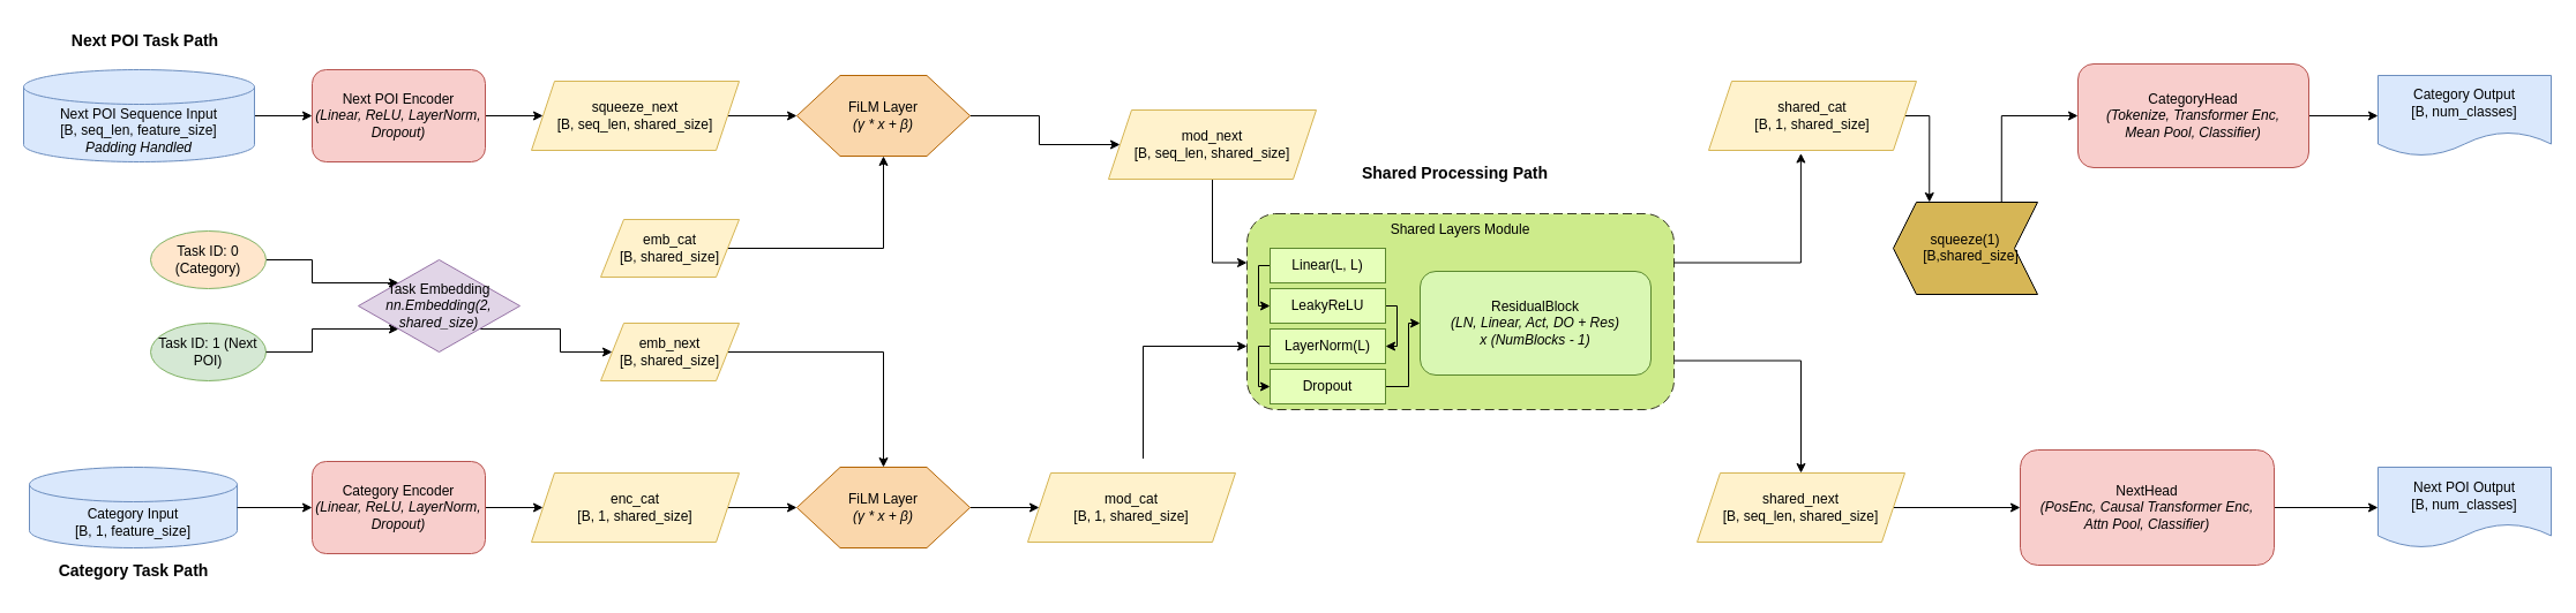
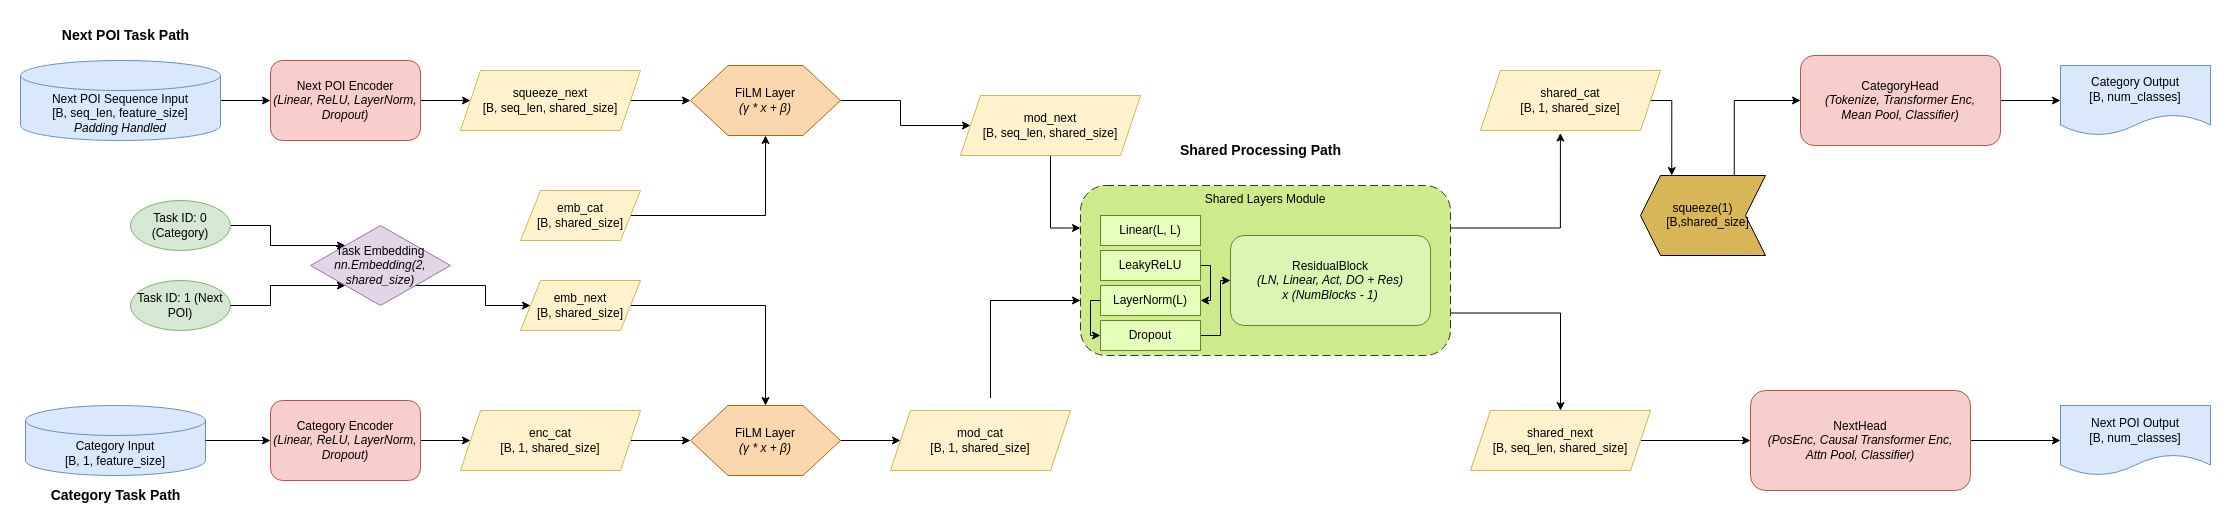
  <mxCell id="0" />
  <mxCell id="1" parent="0" />
  <mxCell id="2" style="edgeStyle=orthogonalEdgeStyle;rounded=0;orthogonalLoop=1;jettySize=auto;html=1;exitX=1;exitY=0.5;exitDx=0;exitDy=0;" edge="1" parent="1" source="3" target="5"><mxGeometry relative="1" as="geometry" /></mxCell>
  <mxCell id="3" value="Next POI Encoder&lt;br&gt;&lt;i&gt;(Linear, ReLU, LayerNorm, Dropout)&lt;/i&gt;" style="rounded=1;whiteSpace=wrap;html=1;fillColor=#f8cecc;strokeColor=#b85450;" parent="1" vertex="1"><mxGeometry x="270" y="60" width="150" height="80" as="geometry" /></mxCell>
  <mxCell id="4" style="edgeStyle=orthogonalEdgeStyle;rounded=0;orthogonalLoop=1;jettySize=auto;html=1;entryX=0;entryY=0.5;entryDx=0;entryDy=0;" edge="1" parent="1" source="5" target="7"><mxGeometry relative="1" as="geometry" /></mxCell>
  <mxCell id="5" value="squeeze_next&lt;br&gt;[B, seq_len, shared_size]" style="shape=parallelogram;perimeter=parallelogramPerimeter;whiteSpace=wrap;html=1;fixedSize=1;fillColor=#fff2cc;strokeColor=#d6b656;" parent="1" vertex="1"><mxGeometry x="460" y="70" width="180" height="60" as="geometry" /></mxCell>
  <mxCell id="6" style="edgeStyle=orthogonalEdgeStyle;rounded=0;orthogonalLoop=1;jettySize=auto;html=1;entryX=0;entryY=0.5;entryDx=0;entryDy=0;" edge="1" parent="1" source="7" target="11"><mxGeometry relative="1" as="geometry" /></mxCell>
  <mxCell id="7" value="FiLM Layer&lt;br&gt;&lt;i&gt;(γ * x + β)&lt;/i&gt;" style="shape=hexagon;perimeter=hexagonPerimeter2;whiteSpace=wrap;html=1;size=0.25;fillColor=#fad7ac;strokeColor=#b46504;" parent="1" vertex="1"><mxGeometry x="690" y="65" width="150" height="70" as="geometry" /></mxCell>
  <mxCell id="8" style="edgeStyle=orthogonalEdgeStyle;rounded=0;orthogonalLoop=1;jettySize=auto;html=1;entryX=0;entryY=0.75;entryDx=0;entryDy=0;" edge="1" parent="1"><mxGeometry relative="1" as="geometry"><mxPoint x="990" y="397.5" as="sourcePoint" /><mxPoint x="1080" y="300" as="targetPoint" /><Array as="points"><mxPoint x="990" y="300.5" /></Array></mxGeometry></mxCell>
  <mxCell id="9" value="mod_cat&lt;br&gt;[B, 1, shared_size]" style="shape=parallelogram;perimeter=parallelogramPerimeter;whiteSpace=wrap;html=1;fixedSize=1;fillColor=#fff2cc;strokeColor=#d6b656;" parent="1" vertex="1"><mxGeometry x="890" y="410" width="180" height="60" as="geometry" /></mxCell>
  <mxCell id="10" style="edgeStyle=orthogonalEdgeStyle;rounded=0;orthogonalLoop=1;jettySize=auto;html=1;entryX=0;entryY=0.25;entryDx=0;entryDy=0;" edge="1" parent="1" source="11" target="28"><mxGeometry relative="1" as="geometry" /></mxCell>
  <mxCell id="11" value="mod_next&lt;br&gt;[B, seq_len, shared_size]" style="shape=parallelogram;perimeter=parallelogramPerimeter;whiteSpace=wrap;html=1;fixedSize=1;fillColor=#fff2cc;strokeColor=#d6b656;" parent="1" vertex="1"><mxGeometry x="960" y="95" width="180" height="60" as="geometry" /></mxCell>
  <mxCell id="12" style="edgeStyle=orthogonalEdgeStyle;rounded=0;orthogonalLoop=1;jettySize=auto;html=1;entryX=0.75;entryY=1;entryDx=0;entryDy=0;" edge="1" parent="1" source="13" target="23"><mxGeometry relative="1" as="geometry"><Array as="points"><mxPoint x="1671" y="100" /></Array></mxGeometry></mxCell>
  <mxCell id="13" value="shared_cat&lt;br&gt;[B, 1, shared_size]" style="shape=parallelogram;perimeter=parallelogramPerimeter;whiteSpace=wrap;html=1;fixedSize=1;fillColor=#fff2cc;strokeColor=#d6b656;" parent="1" vertex="1"><mxGeometry x="1480" y="70" width="180" height="60" as="geometry" /></mxCell>
  <mxCell id="14" style="edgeStyle=orthogonalEdgeStyle;rounded=0;orthogonalLoop=1;jettySize=auto;html=1;" edge="1" parent="1" source="15" target="19"><mxGeometry relative="1" as="geometry" /></mxCell>
  <mxCell id="15" value="shared_next&lt;br&gt;[B, seq_len, shared_size]" style="shape=parallelogram;perimeter=parallelogramPerimeter;whiteSpace=wrap;html=1;fixedSize=1;fillColor=#fff2cc;strokeColor=#d6b656;" parent="1" vertex="1"><mxGeometry x="1470" y="410" width="180" height="60" as="geometry" /></mxCell>
  <mxCell id="16" style="edgeStyle=orthogonalEdgeStyle;rounded=0;orthogonalLoop=1;jettySize=auto;html=1;exitX=1;exitY=0.5;exitDx=0;exitDy=0;" edge="1" parent="1" source="17" target="20"><mxGeometry relative="1" as="geometry" /></mxCell>
  <mxCell id="17" value="CategoryHead&lt;br&gt;&lt;i&gt;(Tokenize, Transformer Enc,&lt;br&gt;Mean Pool, Classifier)&lt;/i&gt;" style="rounded=1;whiteSpace=wrap;html=1;fillColor=#f8cecc;strokeColor=#b85450;" parent="1" vertex="1"><mxGeometry x="1800" y="54.995" width="200" height="90" as="geometry" /></mxCell>
  <mxCell id="18" style="edgeStyle=orthogonalEdgeStyle;rounded=0;orthogonalLoop=1;jettySize=auto;html=1;entryX=0;entryY=0.5;entryDx=0;entryDy=0;" edge="1" parent="1" source="19" target="21"><mxGeometry relative="1" as="geometry" /></mxCell>
  <mxCell id="19" value="NextHead&lt;br&gt;&lt;i&gt;(PosEnc, Causal Transformer Enc,&lt;br&gt;Attn Pool, Classifier)&lt;/i&gt;" style="rounded=1;whiteSpace=wrap;html=1;fillColor=#f8cecc;strokeColor=#b85450;" parent="1" vertex="1"><mxGeometry x="1750" y="390" width="220" height="100" as="geometry" /></mxCell>
  <mxCell id="20" value="Category Output&lt;br&gt;[B, num_classes]" style="shape=document;whiteSpace=wrap;html=1;boundedLbl=1;fillColor=#dae8fc;strokeColor=#6c8ebf;" parent="1" vertex="1"><mxGeometry x="2060" y="64.995" width="150" height="70" as="geometry" /></mxCell>
  <mxCell id="21" value="Next POI Output&lt;br&gt;[B, num_classes]" style="shape=document;whiteSpace=wrap;html=1;boundedLbl=1;fillColor=#dae8fc;strokeColor=#6c8ebf;" parent="1" vertex="1"><mxGeometry x="2060" y="405" width="150" height="70" as="geometry" /></mxCell>
  <mxCell id="22" style="edgeStyle=orthogonalEdgeStyle;rounded=0;orthogonalLoop=1;jettySize=auto;html=1;exitX=0.25;exitY=1;exitDx=0;exitDy=0;entryX=0;entryY=0.5;entryDx=0;entryDy=0;" edge="1" parent="1" source="23" target="17"><mxGeometry relative="1" as="geometry" /></mxCell>
  <mxCell id="23" value="squeeze(1)&lt;div style=&quot;line-height: 130%; margin-left: 0px; padding-bottom: 0px; padding-left: 10px;&quot;&gt;[B,shared_size]&lt;/div&gt;" style="shape=step;perimeter=stepPerimeter;whiteSpace=wrap;html=1;fixedSize=1;align=center;fillStyle=solid;fillColor=#D6B656;direction=west;spacing=3;" parent="1" vertex="1"><mxGeometry x="1640" y="175" width="125" height="80" as="geometry" /></mxCell>
  <mxCell id="24" style="edgeStyle=orthogonalEdgeStyle;rounded=0;orthogonalLoop=1;jettySize=auto;html=1;entryX=0;entryY=0.5;entryDx=0;entryDy=0;" edge="1" parent="1" source="25" target="3"><mxGeometry relative="1" as="geometry" /></mxCell>
  <mxCell id="25" value="Next POI Sequence Input&lt;br&gt;[B, seq_len, feature_size]&lt;br&gt;&lt;i&gt;Padding Handled&lt;/i&gt;" style="shape=cylinder3;whiteSpace=wrap;html=1;boundedLbl=1;backgroundOutline=1;size=15;fillColor=#dae8fc;strokeColor=#6c8ebf;" parent="1" vertex="1"><mxGeometry x="20" y="60" width="200" height="80" as="geometry" /></mxCell>
  <mxCell id="26" value="Next POI Task Path" style="text;html=1;align=center;verticalAlign=middle;resizable=0;points=[];autosize=1;strokeColor=none;fillColor=none;fontSize=14;fontStyle=1" parent="1" vertex="1"><mxGeometry x="40" y="20" width="170" height="30" as="geometry" /></mxCell>
  <mxCell id="27" style="edgeStyle=orthogonalEdgeStyle;rounded=0;orthogonalLoop=1;jettySize=auto;html=1;exitX=1;exitY=0.75;exitDx=0;exitDy=0;entryX=0.5;entryY=0;entryDx=0;entryDy=0;" edge="1" parent="1" source="28" target="15"><mxGeometry relative="1" as="geometry" /></mxCell>
  <mxCell id="28" value="Shared Layers Module" style="rounded=1;whiteSpace=wrap;html=1;fillColor=#cdeb8b;strokeColor=#363723;dashed=1;dashPattern=8 4;align=center;verticalAlign=top;" parent="1" vertex="1"><mxGeometry x="1080" y="185" width="370" height="170" as="geometry" /></mxCell>
- <mxCell id="29" style="edgeStyle=orthogonalEdgeStyle;rounded=0;orthogonalLoop=1;jettySize=auto;html=1;entryX=0;entryY=0.5;entryDx=0;entryDy=0;" parent="28" source="30" target="32" edge="1"><mxGeometry relative="1" as="geometry"><Array as="points"><mxPoint x="10" y="45" /><mxPoint x="10" y="80" /></Array></mxGeometry></mxCell>
  <mxCell id="30" value="Linear(L, L)" style="rounded=0;whiteSpace=wrap;html=1;fillColor=#e6ffba;strokeColor=#5B882D;" parent="28" vertex="1"><mxGeometry x="20" y="30" width="100" height="30" as="geometry" /></mxCell>
  <mxCell id="31" style="edgeStyle=orthogonalEdgeStyle;rounded=0;orthogonalLoop=1;jettySize=auto;html=1;entryX=1;entryY=0.5;entryDx=0;entryDy=0;" parent="28" source="32" target="34" edge="1"><mxGeometry relative="1" as="geometry"><Array as="points"><mxPoint x="130" y="80" /><mxPoint x="130" y="115" /></Array></mxGeometry></mxCell>
  <mxCell id="32" value="LeakyReLU" style="rounded=0;whiteSpace=wrap;html=1;fillColor=#e6ffba;strokeColor=#5B882D;" parent="28" vertex="1"><mxGeometry x="20" y="65" width="100" height="30" as="geometry" /></mxCell>
  <mxCell id="33" style="edgeStyle=orthogonalEdgeStyle;rounded=0;orthogonalLoop=1;jettySize=auto;html=1;entryX=0;entryY=0.5;entryDx=0;entryDy=0;" parent="28" source="34" target="36" edge="1"><mxGeometry relative="1" as="geometry"><Array as="points"><mxPoint x="10" y="115" /><mxPoint x="10" y="150" /></Array></mxGeometry></mxCell>
  <mxCell id="34" value="LayerNorm(L)" style="rounded=0;whiteSpace=wrap;html=1;fillColor=#e6ffba;strokeColor=#5B882D;" parent="28" vertex="1"><mxGeometry x="20" y="100" width="100" height="30" as="geometry" /></mxCell>
  <mxCell id="35" style="edgeStyle=orthogonalEdgeStyle;rounded=0;orthogonalLoop=1;jettySize=auto;html=1;entryX=0;entryY=0.5;entryDx=0;entryDy=0;" parent="28" source="36" target="37" edge="1"><mxGeometry relative="1" as="geometry"><Array as="points"><mxPoint x="140" y="150" /><mxPoint x="140" y="95" /></Array></mxGeometry></mxCell>
  <mxCell id="36" value="Dropout" style="rounded=0;whiteSpace=wrap;html=1;fillColor=#e6ffba;strokeColor=#5B882D;" parent="28" vertex="1"><mxGeometry x="20" y="135" width="100" height="30" as="geometry" /></mxCell>
  <mxCell id="37" value="ResidualBlock&lt;br&gt;&lt;i&gt;(LN, Linear, Act, DO + Res)&lt;br&gt;x (NumBlocks - 1)&lt;/i&gt;" style="rounded=1;whiteSpace=wrap;html=1;fillColor=#d9f7b3;strokeColor=#5B882D;dashed=0;" parent="28" vertex="1"><mxGeometry x="150" y="50" width="200" height="90" as="geometry" /></mxCell>
  <mxCell id="38" style="edgeStyle=orthogonalEdgeStyle;rounded=0;orthogonalLoop=1;jettySize=auto;html=1;exitX=1;exitY=0.5;exitDx=0;exitDy=0;entryX=0;entryY=0.5;entryDx=0;entryDy=0;" edge="1" parent="1" source="39" target="41"><mxGeometry relative="1" as="geometry" /></mxCell>
  <mxCell id="39" value="Category Encoder&lt;br&gt;&lt;i&gt;(Linear, ReLU, LayerNorm, Dropout)&lt;/i&gt;" style="rounded=1;whiteSpace=wrap;html=1;fillColor=#f8cecc;strokeColor=#b85450;" parent="1" vertex="1"><mxGeometry x="270" y="400" width="150" height="80" as="geometry" /></mxCell>
  <mxCell id="40" style="edgeStyle=orthogonalEdgeStyle;rounded=0;orthogonalLoop=1;jettySize=auto;html=1;exitX=1;exitY=0.5;exitDx=0;exitDy=0;entryX=0;entryY=0.5;entryDx=0;entryDy=0;" edge="1" parent="1" source="41" target="43"><mxGeometry relative="1" as="geometry" /></mxCell>
  <mxCell id="41" value="enc_cat&lt;br&gt;[B, 1, shared_size]" style="shape=parallelogram;perimeter=parallelogramPerimeter;whiteSpace=wrap;html=1;fixedSize=1;fillColor=#fff2cc;strokeColor=#d6b656;" parent="1" vertex="1"><mxGeometry x="460" y="410" width="180" height="60" as="geometry" /></mxCell>
  <mxCell id="42" style="edgeStyle=orthogonalEdgeStyle;rounded=0;orthogonalLoop=1;jettySize=auto;html=1;exitX=1;exitY=0.5;exitDx=0;exitDy=0;entryX=0;entryY=0.5;entryDx=0;entryDy=0;" edge="1" parent="1" source="43" target="9"><mxGeometry relative="1" as="geometry" /></mxCell>
  <mxCell id="43" value="FiLM Layer&lt;br&gt;&lt;i&gt;(γ * x + β)&lt;/i&gt;" style="shape=hexagon;perimeter=hexagonPerimeter2;whiteSpace=wrap;html=1;size=0.25;fillColor=#fad7ac;strokeColor=#b46504;" parent="1" vertex="1"><mxGeometry x="690" y="405" width="150" height="70" as="geometry" /></mxCell>
  <mxCell id="44" value="Shared Processing Path" style="text;html=1;align=center;verticalAlign=middle;resizable=0;points=[];autosize=1;strokeColor=none;fillColor=none;fontSize=14;fontStyle=1" parent="1" vertex="1"><mxGeometry x="1160" y="135" width="200" height="30" as="geometry" /></mxCell>
  <mxCell id="45" value="Task ID: 1 (Next POI)" style="ellipse;whiteSpace=wrap;html=1;fillColor=#d5e8d4;strokeColor=#82b366;" parent="1" vertex="1"><mxGeometry x="130" y="280" width="100" height="50" as="geometry" /></mxCell>
  <mxCell id="46" style="edgeStyle=orthogonalEdgeStyle;rounded=0;orthogonalLoop=1;jettySize=auto;html=1;entryX=0;entryY=1;entryDx=0;entryDy=0;" edge="1" parent="1" source="45" target="50"><mxGeometry relative="1" as="geometry" /></mxCell>
  <mxCell id="47" style="edgeStyle=orthogonalEdgeStyle;rounded=0;orthogonalLoop=1;jettySize=auto;html=1;exitX=1;exitY=0.5;exitDx=0;exitDy=0;entryX=0;entryY=0;entryDx=0;entryDy=0;" edge="1" parent="1" source="48" target="50"><mxGeometry relative="1" as="geometry" /></mxCell>
- <mxCell id="48" value="Task ID: 0 (Category)" style="ellipse;whiteSpace=wrap;html=1;fillColor=#ffe6cc;strokeColor=#82b366;" parent="1" vertex="1"><mxGeometry x="130" y="200" width="100" height="50" as="geometry" /></mxCell>
+ <mxCell id="48" value="Task ID: 0 (Category)" style="ellipse;whiteSpace=wrap;html=1;fillColor=#d5e8d4;strokeColor=#82b366;" parent="1" vertex="1"><mxGeometry x="130" y="200" width="100" height="50" as="geometry" /></mxCell>
  <mxCell id="49" style="edgeStyle=orthogonalEdgeStyle;rounded=0;orthogonalLoop=1;jettySize=auto;html=1;exitX=1;exitY=1;exitDx=0;exitDy=0;entryX=0;entryY=0.5;entryDx=0;entryDy=0;" edge="1" parent="1" source="50" target="54"><mxGeometry relative="1" as="geometry" /></mxCell>
  <mxCell id="50" value="Task Embedding&lt;br&gt;&lt;i&gt;nn.Embedding(2, shared_size)&lt;/i&gt;" style="rhombus;whiteSpace=wrap;html=1;fillColor=#e1d5e7;strokeColor=#9673a6;" parent="1" vertex="1"><mxGeometry x="310" y="225" width="140" height="80" as="geometry" /></mxCell>
  <mxCell id="51" style="edgeStyle=orthogonalEdgeStyle;rounded=0;orthogonalLoop=1;jettySize=auto;html=1;entryX=0.5;entryY=1;entryDx=0;entryDy=0;" edge="1" parent="1" source="52" target="7"><mxGeometry relative="1" as="geometry" /></mxCell>
  <mxCell id="52" value="emb_cat&lt;br&gt;[B, shared_size]" style="shape=parallelogram;perimeter=parallelogramPerimeter;whiteSpace=wrap;html=1;fixedSize=1;fillColor=#fff2cc;strokeColor=#d6b656;" parent="1" vertex="1"><mxGeometry x="520" y="190" width="120" height="50" as="geometry" /></mxCell>
  <mxCell id="53" style="edgeStyle=orthogonalEdgeStyle;rounded=0;orthogonalLoop=1;jettySize=auto;html=1;entryX=0.5;entryY=0;entryDx=0;entryDy=0;" edge="1" parent="1" source="54" target="43"><mxGeometry relative="1" as="geometry" /></mxCell>
  <mxCell id="54" value="emb_next&lt;br&gt;[B, shared_size]" style="shape=parallelogram;perimeter=parallelogramPerimeter;whiteSpace=wrap;html=1;fixedSize=1;fillColor=#fff2cc;strokeColor=#d6b656;" parent="1" vertex="1"><mxGeometry x="520" y="280" width="120" height="50" as="geometry" /></mxCell>
  <mxCell id="55" style="edgeStyle=orthogonalEdgeStyle;rounded=0;orthogonalLoop=1;jettySize=auto;html=1;exitX=1;exitY=0.25;exitDx=0;exitDy=0;entryX=0.444;entryY=1.042;entryDx=0;entryDy=0;entryPerimeter=0;" edge="1" parent="1" source="28" target="13"><mxGeometry relative="1" as="geometry" /></mxCell>
  <mxCell id="56" value="" style="group" vertex="1" connectable="0" parent="1"><mxGeometry x="25" y="405" width="180" height="105" as="geometry" /></mxCell>
  <mxCell id="57" value="Category Input&lt;br&gt;[B, 1, feature_size]" style="shape=cylinder3;whiteSpace=wrap;html=1;boundedLbl=1;backgroundOutline=1;size=15;fillColor=#dae8fc;strokeColor=#6c8ebf;" parent="56" vertex="1"><mxGeometry width="180" height="70" as="geometry" /></mxCell>
  <mxCell id="58" value="Category Task Path" style="text;html=1;align=center;verticalAlign=middle;resizable=0;points=[];autosize=1;strokeColor=none;fillColor=none;fontSize=14;fontStyle=1" parent="56" vertex="1"><mxGeometry x="10" y="75" width="160" height="30" as="geometry" /></mxCell>
  <mxCell id="59" style="edgeStyle=orthogonalEdgeStyle;rounded=0;orthogonalLoop=1;jettySize=auto;html=1;entryX=0;entryY=0.5;entryDx=0;entryDy=0;" edge="1" parent="1" source="57" target="39"><mxGeometry relative="1" as="geometry" /></mxCell>
